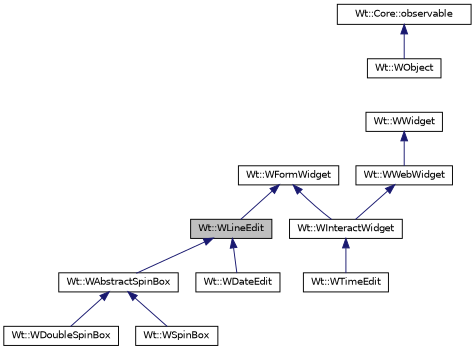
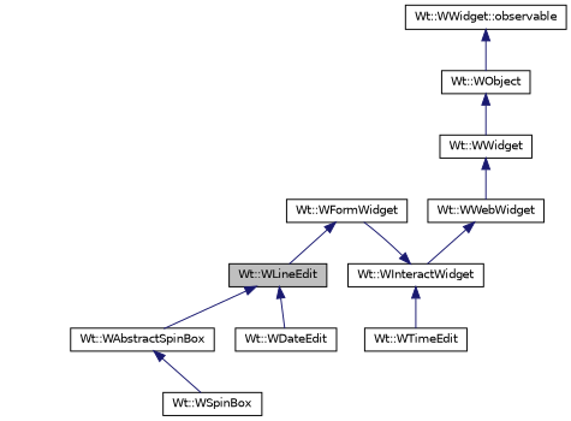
  digraph {
    node [color=black fillcolor=white fontname=Helvetica fontsize=10 shape=record style=filled]
    edge [color=midnightblue dir=back fontname=Helvetica fontsize=10 labelfontname=Helvetica labelfontsize=10 style=solid]
    n1 [fillcolor=grey75 fontcolor=black height=0.2 label="Wt::WLineEdit" width=0.4]
    n2 [height=0.2 label="Wt::WAbstractSpinBox" width=0.4]
    n3 [height=0.2 label="Wt::WDateEdit" width=0.4]
-   n4 [height=0.2 label="Wt::WDoubleSpinBox" width=0.4]
    n5 [height=0.2 label="Wt::WSpinBox" width=0.4]
    n6 [height=0.2 label="Wt::WTimeEdit" width=0.4]
    n7 [height=0.2 label="Wt::WFormWidget" width=0.4]
    n8 [height=0.2 label="Wt::WInteractWidget" width=0.4]
    n9 [height=0.2 label="Wt::WWebWidget" width=0.4]
    n10 [height=0.2 label="Wt::WWidget" width=0.4]
    n11 [height=0.2 label="Wt::WObject" width=0.4]
-   n12 [height=0.2 label="Wt::Core::observable" width=0.4]
+   n12 [height=0.2 label="Wt::WWidget::observable" width=0.4]
    n1 -> n2
    n1 -> n3
-   n2 -> n4
    n2 -> n5
    n7 -> n1
    n8 -> n6
-   n7 -> n8
+   n8 -> n7
    n9 -> n8
    n10 -> n9
+   n11 -> n10
    n12 -> n11
  }
